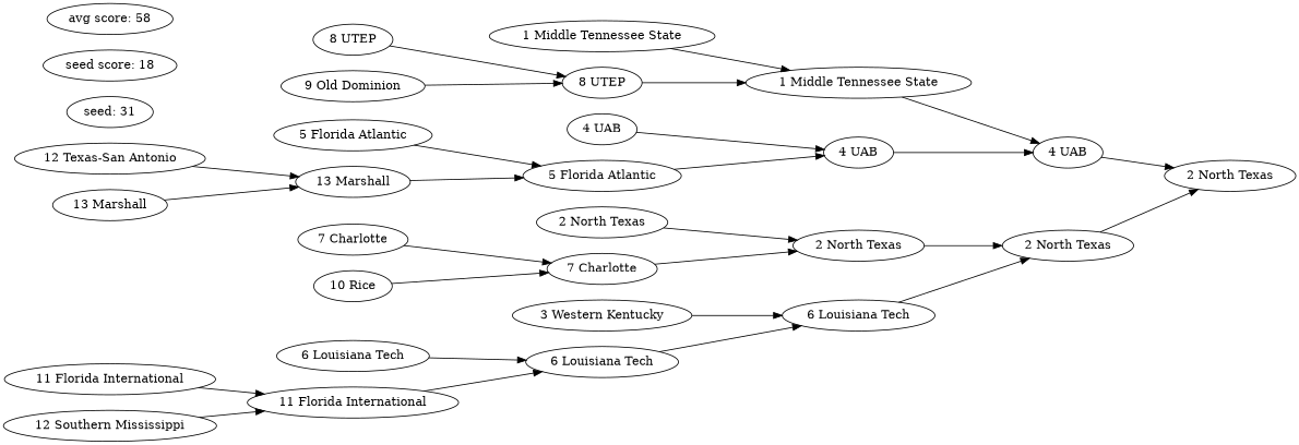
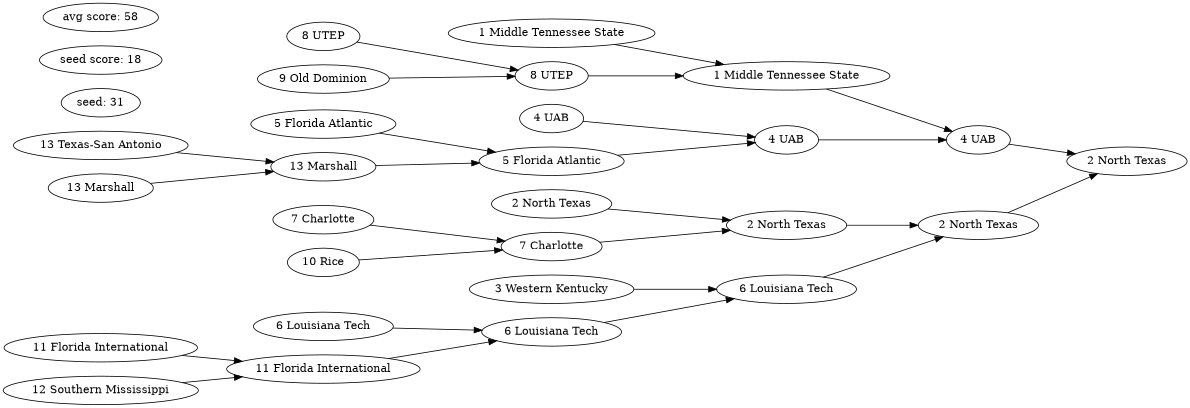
  digraph {
    rankdir=LR
    n1 [label="2 North Texas"]
    n2 [label="4 UAB"]
    n3 [label="1 Middle Tennessee State"]
    n4 [label="1 Middle Tennessee State"]
    n5 [label="8 UTEP"]
    n6 [label="8 UTEP"]
    n7 [label="9 Old Dominion"]
    n8 [label="4 UAB"]
    n9 [label="4 UAB"]
    n10 [label="5 Florida Atlantic"]
    n11 [label="5 Florida Atlantic"]
    n12 [label="13 Marshall"]
-   n13 [label="12 Texas-San Antonio"]
+   n13 [label="13 Texas-San Antonio"]
    n14 [label="13 Marshall"]
    n15 [label="2 North Texas"]
    n16 [label="2 North Texas"]
    n17 [label="2 North Texas"]
    n18 [label="7 Charlotte"]
    n19 [label="7 Charlotte"]
    n20 [label="10 Rice"]
    n21 [label="6 Louisiana Tech"]
    n22 [label="3 Western Kentucky"]
    n23 [label="6 Louisiana Tech"]
    n24 [label="6 Louisiana Tech"]
    n25 [label="11 Florida International"]
    n26 [label="11 Florida International"]
    n27 [label="12 Southern Mississippi"]
    n28 [label="seed: 31"]
    n29 [label="seed score: 18"]
    n30 [label="avg score: 58"]
    n2 -> n1
    n3 -> n2
    n4 -> n3
    n5 -> n3
    n6 -> n5
    n7 -> n5
    n8 -> n2
    n9 -> n8
    n10 -> n8
    n11 -> n10
    n12 -> n10
    n13 -> n12
    n14 -> n12
    n15 -> n1
    n16 -> n15
    n17 -> n16
    n18 -> n16
    n19 -> n18
    n20 -> n18
    n21 -> n15
    n22 -> n21
    n23 -> n21
    n24 -> n23
    n25 -> n23
    n26 -> n25
    n27 -> n25
  }
